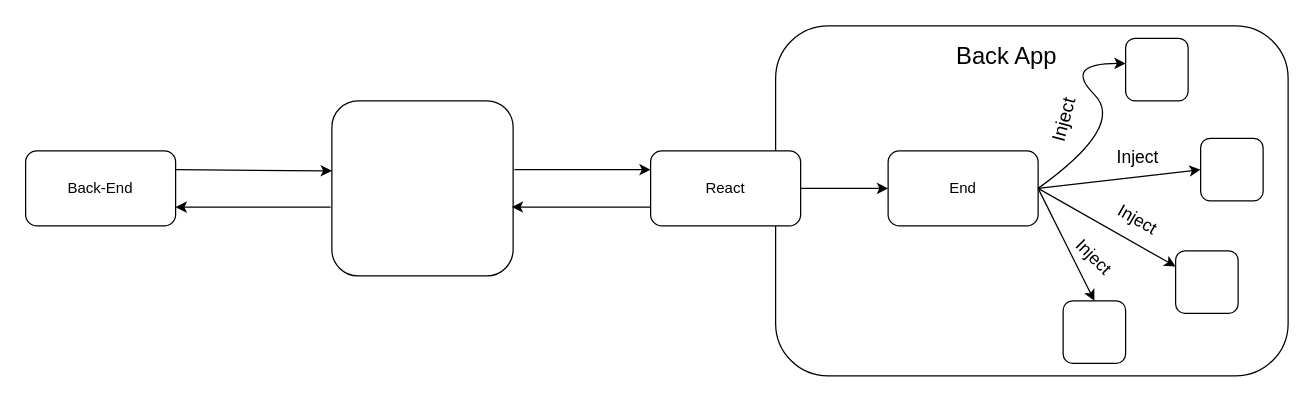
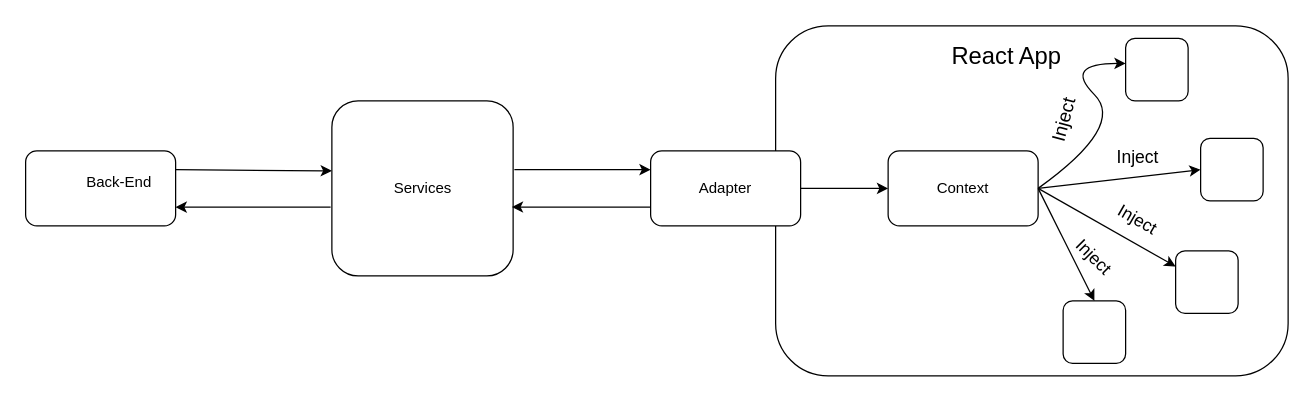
  <mxCell id="0" />
  <mxCell id="1" parent="0" />
  <mxCell id="2" value="" style="rounded=1;whiteSpace=wrap;html=1;" parent="1" vertex="1"><mxGeometry x="20" y="120" width="120" height="60" as="geometry" /></mxCell>
  <mxCell id="3" value="" style="rounded=1;whiteSpace=wrap;html=1;labelBackgroundColor=none;" parent="1" vertex="1"><mxGeometry x="620" y="20" width="410" height="280" as="geometry" /></mxCell>
- <mxCell id="4" value="Back-End" style="text;html=1;align=center;verticalAlign=middle;whiteSpace=wrap;rounded=0;" parent="1" vertex="1"><mxGeometry x="50" y="135" width="60" height="30" as="geometry" /></mxCell>
+ <mxCell id="4" value="Back-End" style="text;html=1;align=center;verticalAlign=middle;whiteSpace=wrap;rounded=0;" parent="1" vertex="1"><mxGeometry x="65" y="130" width="60" height="30" as="geometry" /></mxCell>
  <mxCell id="5" value="" style="endArrow=classic;html=1;rounded=0;exitX=1;exitY=0.25;exitDx=0;exitDy=0;entryX=0;entryY=0.4;entryDx=0;entryDy=0;entryPerimeter=0;" parent="1" source="2" target="7" edge="1"><mxGeometry width="50" height="50" relative="1" as="geometry"><mxPoint x="320" y="180" as="sourcePoint" /><mxPoint x="220" y="100" as="targetPoint" /></mxGeometry></mxCell>
  <mxCell id="6" value="" style="endArrow=classic;html=1;rounded=0;entryX=1;entryY=0.75;entryDx=0;entryDy=0;exitX=-0.007;exitY=0.607;exitDx=0;exitDy=0;exitPerimeter=0;" parent="1" source="7" target="2" edge="1"><mxGeometry width="50" height="50" relative="1" as="geometry"><mxPoint x="220" y="170" as="sourcePoint" /><mxPoint x="390" y="160" as="targetPoint" /></mxGeometry></mxCell>
  <mxCell id="7" value="" style="rounded=1;whiteSpace=wrap;html=1;" parent="1" vertex="1"><mxGeometry x="265" y="80" width="145" height="140" as="geometry" /></mxCell>
+ <mxCell id="8" value="Services" style="text;html=1;align=center;verticalAlign=middle;whiteSpace=wrap;rounded=0;" parent="1" vertex="1"><mxGeometry x="307.5" y="135" width="60" height="30" as="geometry" /></mxCell>
  <mxCell id="9" value="" style="rounded=1;whiteSpace=wrap;html=1;" parent="1" vertex="1"><mxGeometry x="520" y="120" width="120" height="60" as="geometry" /></mxCell>
- <mxCell id="10" value="React" style="text;html=1;align=center;verticalAlign=middle;whiteSpace=wrap;rounded=0;" parent="1" vertex="1"><mxGeometry x="550" y="135" width="60" height="30" as="geometry" /></mxCell>
+ <mxCell id="10" value="Adapter" style="text;html=1;align=center;verticalAlign=middle;whiteSpace=wrap;rounded=0;" parent="1" vertex="1"><mxGeometry x="550" y="135" width="60" height="30" as="geometry" /></mxCell>
  <mxCell id="11" value="" style="endArrow=classic;html=1;rounded=0;entryX=0;entryY=0.25;entryDx=0;entryDy=0;exitX=1.007;exitY=0.393;exitDx=0;exitDy=0;exitPerimeter=0;" parent="1" source="7" target="9" edge="1"><mxGeometry width="50" height="50" relative="1" as="geometry"><mxPoint x="440" y="210" as="sourcePoint" /><mxPoint x="490" y="160" as="targetPoint" /></mxGeometry></mxCell>
  <mxCell id="12" value="" style="endArrow=classic;html=1;rounded=0;exitX=0;exitY=0.75;exitDx=0;exitDy=0;entryX=0.993;entryY=0.607;entryDx=0;entryDy=0;entryPerimeter=0;" parent="1" source="9" target="7" edge="1"><mxGeometry width="50" height="50" relative="1" as="geometry"><mxPoint x="440" y="210" as="sourcePoint" /><mxPoint x="440" y="190" as="targetPoint" /></mxGeometry></mxCell>
  <mxCell id="13" value="" style="rounded=1;whiteSpace=wrap;html=1;" parent="1" vertex="1"><mxGeometry x="710" y="120" width="120" height="60" as="geometry" /></mxCell>
  <mxCell id="14" value="" style="endArrow=classic;html=1;rounded=0;exitX=1;exitY=0.5;exitDx=0;exitDy=0;entryX=0;entryY=0.5;entryDx=0;entryDy=0;" parent="1" source="9" target="13" edge="1"><mxGeometry width="50" height="50" relative="1" as="geometry"><mxPoint x="800" y="190" as="sourcePoint" /><mxPoint x="850" y="140" as="targetPoint" /></mxGeometry></mxCell>
- <mxCell id="15" value="End" style="text;html=1;align=center;verticalAlign=middle;whiteSpace=wrap;rounded=0;" parent="1" vertex="1"><mxGeometry x="740" y="135" width="60" height="30" as="geometry" /></mxCell>
+ <mxCell id="15" value="Context" style="text;html=1;align=center;verticalAlign=middle;whiteSpace=wrap;rounded=0;" parent="1" vertex="1"><mxGeometry x="740" y="135" width="60" height="30" as="geometry" /></mxCell>
  <mxCell id="16" value="" style="rounded=1;whiteSpace=wrap;html=1;" parent="1" vertex="1"><mxGeometry x="900" y="30" width="50" height="50" as="geometry" /></mxCell>
  <mxCell id="17" value="" style="rounded=1;whiteSpace=wrap;html=1;" parent="1" vertex="1"><mxGeometry x="960" y="110" width="50" height="50" as="geometry" /></mxCell>
- <mxCell id="18" value="&lt;font style=&quot;font-size: 19px;&quot;&gt;Back App&lt;br&gt;&lt;/font&gt;" style="text;html=1;align=center;verticalAlign=middle;whiteSpace=wrap;rounded=0;" parent="1" vertex="1"><mxGeometry x="750" y="30" width="110" height="30" as="geometry" /></mxCell>
+ <mxCell id="18" value="&lt;font style=&quot;font-size: 19px;&quot;&gt;React App&lt;br&gt;&lt;/font&gt;" style="text;html=1;align=center;verticalAlign=middle;whiteSpace=wrap;rounded=0;" parent="1" vertex="1"><mxGeometry x="750" y="30" width="110" height="30" as="geometry" /></mxCell>
  <mxCell id="19" value="" style="rounded=1;whiteSpace=wrap;html=1;" parent="1" vertex="1"><mxGeometry x="850" y="240" width="50" height="50" as="geometry" /></mxCell>
  <mxCell id="20" value="" style="rounded=1;whiteSpace=wrap;html=1;" parent="1" vertex="1"><mxGeometry x="940" y="200" width="50" height="50" as="geometry" /></mxCell>
  <mxCell id="21" value="" style="curved=1;endArrow=classic;html=1;rounded=0;" parent="1" edge="1"><mxGeometry width="50" height="50" relative="1" as="geometry"><mxPoint x="830" y="150" as="sourcePoint" /><mxPoint x="900" y="50" as="targetPoint" /><Array as="points"><mxPoint x="900" y="100" /><mxPoint x="850" y="50" /></Array></mxGeometry></mxCell>
  <mxCell id="22" value="" style="endArrow=classic;html=1;rounded=0;entryX=0;entryY=0.5;entryDx=0;entryDy=0;exitX=1;exitY=0.5;exitDx=0;exitDy=0;" parent="1" source="13" target="17" edge="1"><mxGeometry width="50" height="50" relative="1" as="geometry"><mxPoint x="830" y="190" as="sourcePoint" /><mxPoint x="880" y="140" as="targetPoint" /></mxGeometry></mxCell>
  <mxCell id="23" value="" style="endArrow=classic;html=1;rounded=0;entryX=0;entryY=0.25;entryDx=0;entryDy=0;exitX=1;exitY=0.5;exitDx=0;exitDy=0;" parent="1" source="13" target="20" edge="1"><mxGeometry width="50" height="50" relative="1" as="geometry"><mxPoint x="830" y="190" as="sourcePoint" /><mxPoint x="880" y="140" as="targetPoint" /></mxGeometry></mxCell>
  <mxCell id="24" value="" style="endArrow=classic;html=1;rounded=0;entryX=0.5;entryY=0;entryDx=0;entryDy=0;exitX=1;exitY=0.5;exitDx=0;exitDy=0;" parent="1" source="13" target="19" edge="1"><mxGeometry width="50" height="50" relative="1" as="geometry"><mxPoint x="830" y="190" as="sourcePoint" /><mxPoint x="880" y="140" as="targetPoint" /></mxGeometry></mxCell>
  <mxCell id="25" value="Inject" style="text;html=1;align=center;verticalAlign=middle;whiteSpace=wrap;rounded=0;fontSize=14;rotation=45;" parent="1" vertex="1"><mxGeometry x="845" y="190" width="60" height="30" as="geometry" /></mxCell>
  <mxCell id="26" value="Inject" style="text;html=1;align=center;verticalAlign=middle;whiteSpace=wrap;rounded=0;fontSize=14;rotation=30;" parent="1" vertex="1"><mxGeometry x="880" y="160" width="60" height="30" as="geometry" /></mxCell>
  <mxCell id="27" value="Inject" style="text;html=1;align=center;verticalAlign=middle;whiteSpace=wrap;rounded=0;fontSize=14;rotation=0;" parent="1" vertex="1"><mxGeometry x="880" y="110" width="60" height="30" as="geometry" /></mxCell>
  <mxCell id="28" value="Inject" style="text;html=1;align=center;verticalAlign=middle;whiteSpace=wrap;rounded=0;rotation=-75;fontSize=15;" parent="1" vertex="1"><mxGeometry x="820" y="80" width="60" height="30" as="geometry" /></mxCell>
